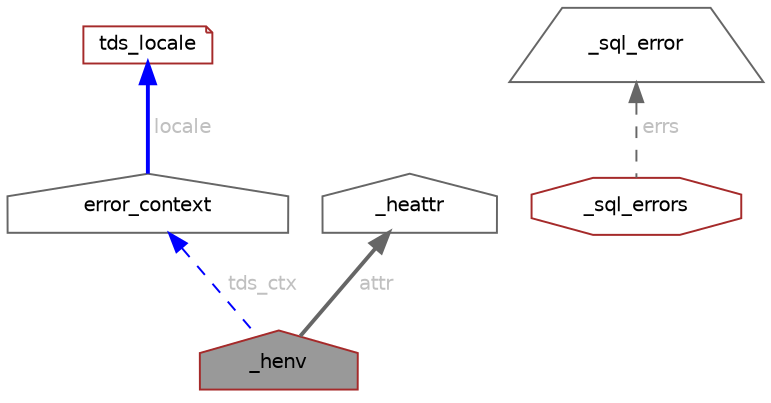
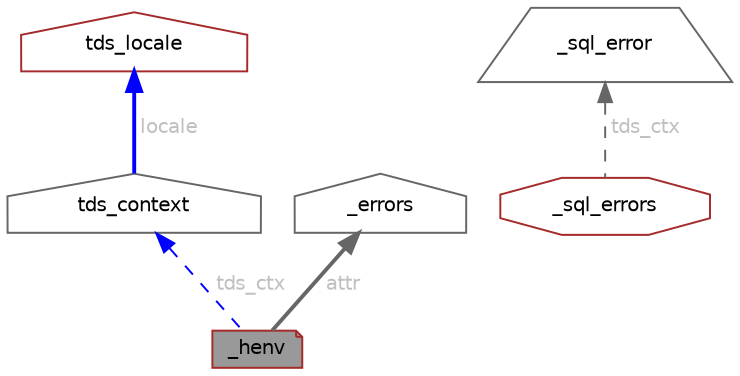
  digraph {
    node [color=brown fillcolor=white fontname=Helvetica fontsize=10 shape=note style=filled]
    edge [color=gray40 dir=back fontcolor=grey fontname=Helvetica fontsize=10 labelfontname=Helvetica labelfontsize=10 style=dashed]
-   n1 [fillcolor=grey60 fontcolor=black height=0.2 label=_henv shape=house width=0.4]
+   n1 [fillcolor=grey60 fontcolor=black height=0.2 label=_henv width=0.4]
    n2 [height=0.2 label=_sql_errors shape=octagon width=0.4]
    n3 [color=gray40 height=0.2 label=_sql_error shape=trapezium width=0.4]
-   n4 [color=gray40 height=0.2 label=error_context shape=house width=0.4]
-   n5 [height=0.2 label=tds_locale width=0.4]
-   n6 [color=gray40 height=0.2 label=_heattr shape=house width=0.4]
-   n3 -> n2 [label=" errs"]
+   n4 [color=gray40 height=0.2 label=tds_context shape=house width=0.4]
+   n5 [height=0.2 label=tds_locale shape=house width=0.4]
+   n6 [color=gray40 height=0.2 label=_errors shape=house width=0.4]
+   n3 -> n2 [label=" tds_ctx"]
    n4 -> n1 [color=blue label=" tds_ctx"]
    n5 -> n4 [color=blue label=" locale" style=bold]
    n6 -> n1 [label=" attr" style=bold]
  }
